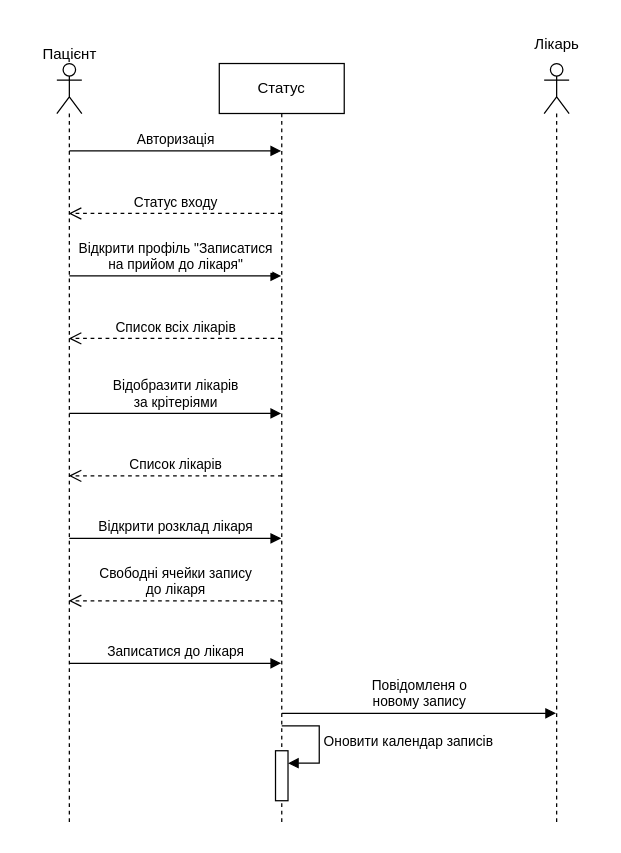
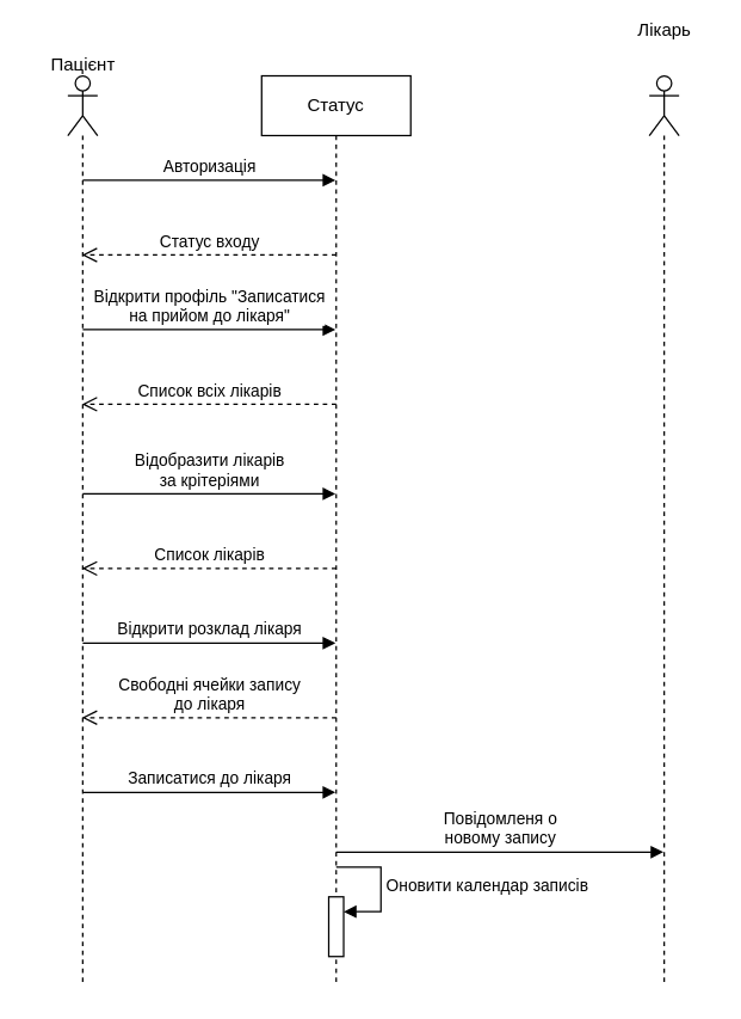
  <mxCell id="0" />
  <mxCell id="1" parent="0" />
  <mxCell id="2" value="" style="shape=umlLifeline;perimeter=lifelinePerimeter;whiteSpace=wrap;html=1;container=1;dropTarget=0;collapsible=0;recursiveResize=0;outlineConnect=0;portConstraint=eastwest;newEdgeStyle={&quot;curved&quot;:0,&quot;rounded&quot;:0};participant=umlActor;" vertex="1" parent="1"><mxGeometry x="45" y="50" width="20" height="610" as="geometry" /></mxCell>
  <mxCell id="3" value="Статус" style="shape=umlLifeline;perimeter=lifelinePerimeter;whiteSpace=wrap;html=1;container=1;dropTarget=0;collapsible=0;recursiveResize=0;outlineConnect=0;portConstraint=eastwest;newEdgeStyle={&quot;curved&quot;:0,&quot;rounded&quot;:0};" vertex="1" parent="1"><mxGeometry x="175" y="50" width="100" height="610" as="geometry" /></mxCell>
  <mxCell id="4" value="" style="html=1;points=[[0,0,0,0,5],[0,1,0,0,-5],[1,0,0,0,5],[1,1,0,0,-5]];perimeter=orthogonalPerimeter;outlineConnect=0;targetShapes=umlLifeline;portConstraint=eastwest;newEdgeStyle={&quot;curved&quot;:0,&quot;rounded&quot;:0};" vertex="1" parent="3"><mxGeometry x="45" y="550" width="10" height="40" as="geometry" /></mxCell>
  <mxCell id="5" value="Оновити календар записів" style="html=1;align=left;spacingLeft=2;endArrow=block;rounded=0;edgeStyle=orthogonalEdgeStyle;curved=0;rounded=0;" edge="1" target="4" parent="3"><mxGeometry x="0.006" relative="1" as="geometry"><mxPoint x="50" y="530" as="sourcePoint" /><Array as="points"><mxPoint x="80" y="560" /></Array><mxPoint as="offset" /></mxGeometry></mxCell>
  <mxCell id="6" value="Авторизація" style="html=1;verticalAlign=bottom;endArrow=block;curved=0;rounded=0;" edge="1" parent="1" target="3"><mxGeometry width="80" relative="1" as="geometry"><mxPoint x="55" y="120" as="sourcePoint" /><mxPoint x="135" y="120" as="targetPoint" /></mxGeometry></mxCell>
  <mxCell id="7" value="Статус входу" style="html=1;verticalAlign=bottom;endArrow=open;dashed=1;endSize=8;curved=0;rounded=0;" edge="1" parent="1" target="2"><mxGeometry relative="1" as="geometry"><mxPoint x="225" y="170" as="sourcePoint" /><mxPoint x="145" y="170" as="targetPoint" /></mxGeometry></mxCell>
  <mxCell id="8" value="Відкрити профіль &quot;Записатися &lt;br&gt;на прийом до лікаря&quot;" style="html=1;verticalAlign=bottom;endArrow=block;curved=0;rounded=0;" edge="1" parent="1" target="3"><mxGeometry x="0.001" width="80" relative="1" as="geometry"><mxPoint x="55" y="220" as="sourcePoint" /><mxPoint x="135" y="220" as="targetPoint" /><mxPoint as="offset" /></mxGeometry></mxCell>
  <mxCell id="9" value="Список всіх лікарів" style="html=1;verticalAlign=bottom;endArrow=open;dashed=1;endSize=8;curved=0;rounded=0;" edge="1" parent="1" target="2"><mxGeometry x="-0.003" relative="1" as="geometry"><mxPoint x="225" y="270" as="sourcePoint" /><mxPoint x="145" y="270" as="targetPoint" /><mxPoint as="offset" /></mxGeometry></mxCell>
  <mxCell id="10" value="Відобразити лікарів&lt;br&gt;за крітеріями" style="html=1;verticalAlign=bottom;endArrow=block;curved=0;rounded=0;" edge="1" parent="1" target="3"><mxGeometry width="80" relative="1" as="geometry"><mxPoint x="55" y="330" as="sourcePoint" /><mxPoint x="135" y="330" as="targetPoint" /></mxGeometry></mxCell>
  <mxCell id="11" value="Список лікарів" style="html=1;verticalAlign=bottom;endArrow=open;dashed=1;endSize=8;curved=0;rounded=0;" edge="1" parent="1" target="2"><mxGeometry x="-0.003" relative="1" as="geometry"><mxPoint x="225" y="380" as="sourcePoint" /><mxPoint x="145" y="380" as="targetPoint" /><mxPoint as="offset" /></mxGeometry></mxCell>
  <mxCell id="12" value="Відкрити розклад лікаря" style="html=1;verticalAlign=bottom;endArrow=block;curved=0;rounded=0;" edge="1" parent="1" target="3"><mxGeometry width="80" relative="1" as="geometry"><mxPoint x="55" y="430" as="sourcePoint" /><mxPoint x="135" y="430" as="targetPoint" /></mxGeometry></mxCell>
  <mxCell id="13" value="Свободні ячейки запису &lt;br&gt;до лікаря" style="html=1;verticalAlign=bottom;endArrow=open;dashed=1;endSize=8;curved=0;rounded=0;" edge="1" parent="1" target="2"><mxGeometry relative="1" as="geometry"><mxPoint x="225" y="480" as="sourcePoint" /><mxPoint x="145" y="480" as="targetPoint" /></mxGeometry></mxCell>
  <mxCell id="14" value="Пацієнт" style="text;html=1;align=center;verticalAlign=middle;resizable=0;points=[];autosize=1;strokeColor=none;fillColor=none;" vertex="1" parent="1"><mxGeometry x="20" y="28" width="70" height="30" as="geometry" /></mxCell>
  <mxCell id="15" value="Записатися до лікаря" style="html=1;verticalAlign=bottom;endArrow=block;curved=0;rounded=0;" edge="1" parent="1" target="3"><mxGeometry width="80" relative="1" as="geometry"><mxPoint x="55" y="530" as="sourcePoint" /><mxPoint x="135" y="530" as="targetPoint" /></mxGeometry></mxCell>
  <mxCell id="16" value="" style="shape=umlLifeline;perimeter=lifelinePerimeter;whiteSpace=wrap;html=1;container=1;dropTarget=0;collapsible=0;recursiveResize=0;outlineConnect=0;portConstraint=eastwest;newEdgeStyle={&quot;curved&quot;:0,&quot;rounded&quot;:0};participant=umlActor;" vertex="1" parent="1"><mxGeometry x="435" y="50" width="20" height="610" as="geometry" /></mxCell>
- <mxCell id="17" value="Лікарь" style="text;html=1;align=center;verticalAlign=middle;resizable=0;points=[];autosize=1;strokeColor=none;fillColor=none;" vertex="1" parent="1"><mxGeometry x="415" y="20" width="60" height="30" as="geometry" /></mxCell>
+ <mxCell id="17" value="Лікарь" style="text;html=1;align=center;verticalAlign=middle;resizable=0;points=[];autosize=1;strokeColor=none;fillColor=none;" vertex="1" parent="1"><mxGeometry x="415" y="5" width="60" height="30" as="geometry" /></mxCell>
  <mxCell id="18" value="Повідомленя о &lt;br&gt;новому запису" style="html=1;verticalAlign=bottom;endArrow=block;curved=0;rounded=0;" edge="1" parent="1" target="16"><mxGeometry width="80" relative="1" as="geometry"><mxPoint x="225" y="570" as="sourcePoint" /><mxPoint x="305" y="570" as="targetPoint" /></mxGeometry></mxCell>
